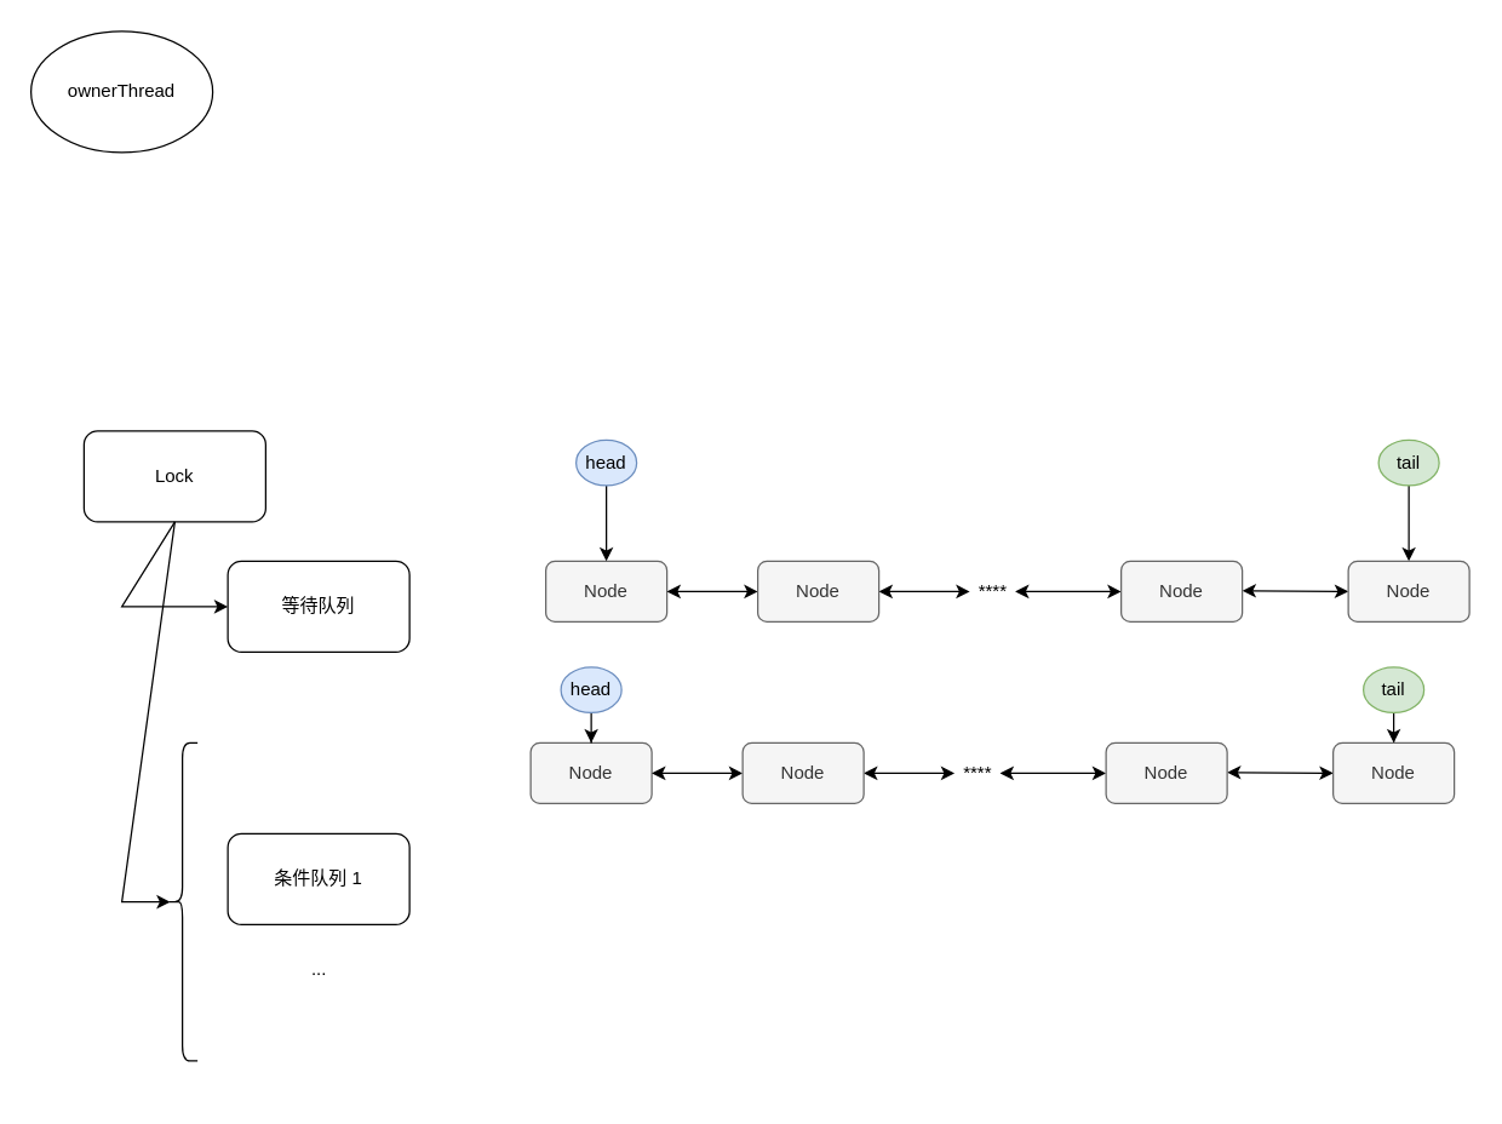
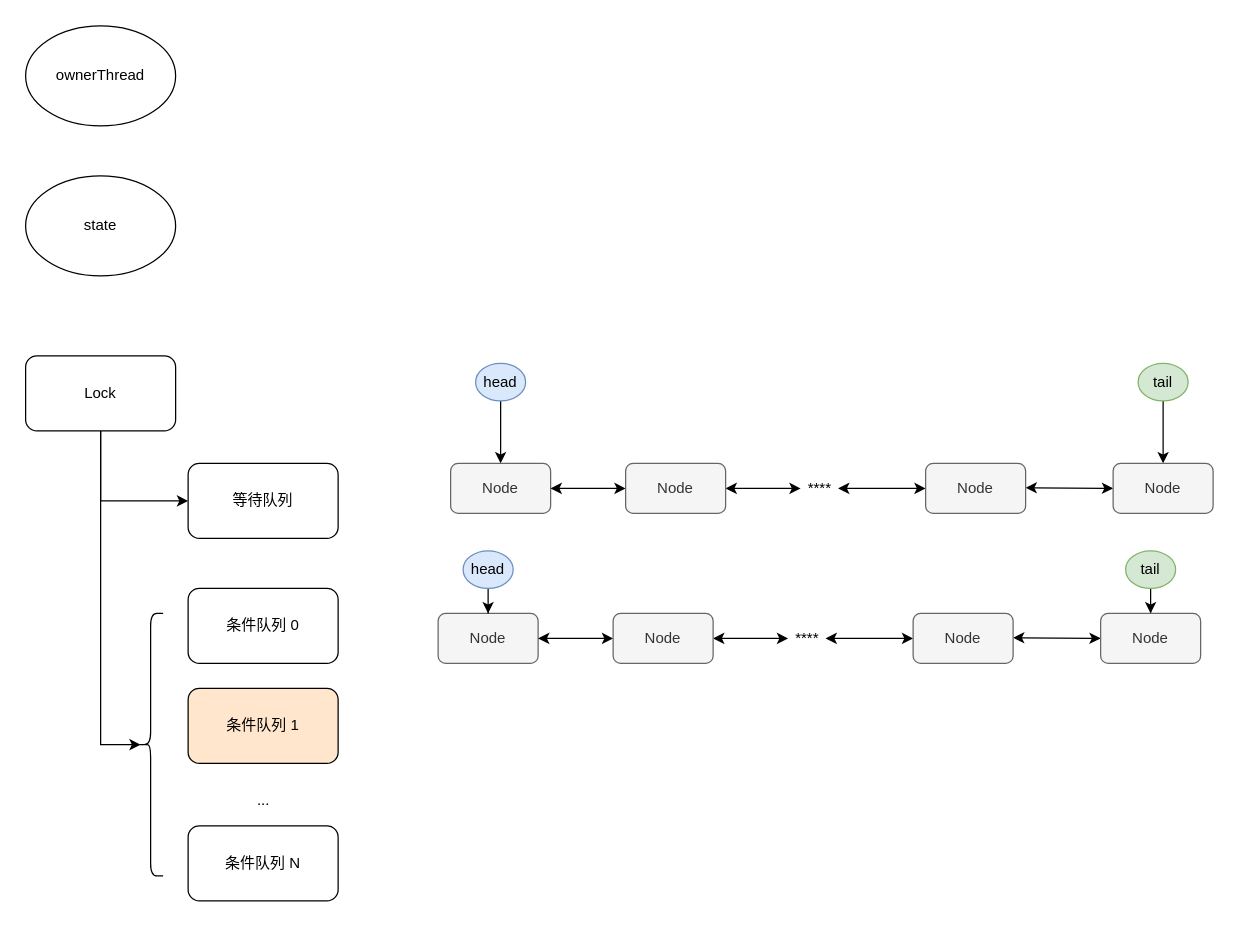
  <mxCell id="0" />
  <mxCell id="1" parent="0" />
+ <mxCell id="2" value="state" style="ellipse;whiteSpace=wrap;html=1;" vertex="1" parent="1"><mxGeometry x="20" y="140" width="120" height="80" as="geometry" /></mxCell>
  <mxCell id="3" value="ownerThread" style="ellipse;whiteSpace=wrap;html=1;" vertex="1" parent="1"><mxGeometry x="20" y="20" width="120" height="80" as="geometry" /></mxCell>
- <mxCell id="4" value="Lock" style="rounded=1;whiteSpace=wrap;html=1;" vertex="1" parent="1"><mxGeometry x="55" y="284" width="120" height="60" as="geometry" /></mxCell>
+ <mxCell id="4" value="Lock" style="rounded=1;whiteSpace=wrap;html=1;" vertex="1" parent="1"><mxGeometry x="20" y="284" width="120" height="60" as="geometry" /></mxCell>
  <mxCell id="5" value="等待队列" style="rounded=1;whiteSpace=wrap;html=1;" vertex="1" parent="1"><mxGeometry x="150" y="370" width="120" height="60" as="geometry" /></mxCell>
- <mxCell id="7" value="条件队列 1" style="rounded=1;whiteSpace=wrap;html=1;" vertex="1" parent="1"><mxGeometry x="150" y="550" width="120" height="60" as="geometry" /></mxCell>
+ <mxCell id="6" value="条件队列 0" style="rounded=1;whiteSpace=wrap;html=1;" vertex="1" parent="1"><mxGeometry x="150" y="470" width="120" height="60" as="geometry" /></mxCell>
+ <mxCell id="7" value="条件队列 1" style="rounded=1;whiteSpace=wrap;html=1;fillColor=#ffe6cc;" vertex="1" parent="1"><mxGeometry x="150" y="550" width="120" height="60" as="geometry" /></mxCell>
  <mxCell id="8" value="..." style="text;html=1;align=center;verticalAlign=middle;resizable=0;points=[];autosize=1;strokeColor=none;fillColor=none;" vertex="1" parent="1"><mxGeometry x="195" y="630" width="30" height="20" as="geometry" /></mxCell>
+ <mxCell id="9" value="条件队列 N" style="rounded=1;whiteSpace=wrap;html=1;" vertex="1" parent="1"><mxGeometry x="150" y="660" width="120" height="60" as="geometry" /></mxCell>
  <mxCell id="10" value="" style="endArrow=classic;html=1;rounded=0;exitX=0.5;exitY=1;exitDx=0;exitDy=0;entryX=0;entryY=0.5;entryDx=0;entryDy=0;" edge="1" parent="1" source="4" target="5"><mxGeometry width="50" height="50" relative="1" as="geometry"><mxPoint x="60" y="450" as="sourcePoint" /><mxPoint x="110" y="400" as="targetPoint" /><Array as="points"><mxPoint x="80" y="400" /><mxPoint x="100" y="400" /></Array></mxGeometry></mxCell>
  <mxCell id="11" value="" style="shape=curlyBracket;whiteSpace=wrap;html=1;rounded=1;" vertex="1" parent="1"><mxGeometry x="110" y="490" width="20" height="210" as="geometry" /></mxCell>
  <mxCell id="12" value="" style="endArrow=classic;html=1;rounded=0;exitX=0.5;exitY=1;exitDx=0;exitDy=0;entryX=0.1;entryY=0.5;entryDx=0;entryDy=0;entryPerimeter=0;" edge="1" parent="1" source="4" target="11"><mxGeometry width="50" height="50" relative="1" as="geometry"><mxPoint x="60" y="460" as="sourcePoint" /><mxPoint x="110" y="410" as="targetPoint" /><Array as="points"><mxPoint x="80" y="595" /></Array></mxGeometry></mxCell>
  <mxCell id="13" value="Node" style="rounded=1;whiteSpace=wrap;html=1;fillColor=#f5f5f5;fontColor=#333333;strokeColor=#666666;" vertex="1" parent="1"><mxGeometry x="360" y="370" width="80" height="40" as="geometry" /></mxCell>
  <mxCell id="14" value="" style="endArrow=classic;startArrow=classic;html=1;rounded=0;exitX=1;exitY=0.5;exitDx=0;exitDy=0;entryX=0;entryY=0.5;entryDx=0;entryDy=0;" edge="1" parent="1" source="13" target="22"><mxGeometry width="50" height="50" relative="1" as="geometry"><mxPoint x="470" y="440" as="sourcePoint" /><mxPoint x="510" y="390" as="targetPoint" /></mxGeometry></mxCell>
  <mxCell id="15" value="****" style="text;html=1;align=center;verticalAlign=middle;resizable=0;points=[];autosize=1;strokeColor=none;fillColor=none;" vertex="1" parent="1"><mxGeometry x="640" y="380" width="30" height="20" as="geometry" /></mxCell>
  <mxCell id="16" value="" style="endArrow=classic;startArrow=classic;html=1;rounded=0;exitX=1;exitY=0.5;exitDx=0;exitDy=0;entryX=0;entryY=0.5;entryDx=0;entryDy=0;" edge="1" parent="1" target="24"><mxGeometry width="50" height="50" relative="1" as="geometry"><mxPoint x="820" y="389.5" as="sourcePoint" /><mxPoint x="870" y="389.5" as="targetPoint" /></mxGeometry></mxCell>
  <mxCell id="17" value="" style="endArrow=classic;startArrow=classic;html=1;rounded=0;exitX=1;exitY=0.5;exitDx=0;exitDy=0;" edge="1" parent="1" source="22"><mxGeometry width="50" height="50" relative="1" as="geometry"><mxPoint x="590" y="390" as="sourcePoint" /><mxPoint x="640" y="390" as="targetPoint" /></mxGeometry></mxCell>
  <mxCell id="18" value="" style="endArrow=classic;startArrow=classic;html=1;rounded=0;" edge="1" parent="1" source="15"><mxGeometry width="50" height="50" relative="1" as="geometry"><mxPoint x="780" y="480" as="sourcePoint" /><mxPoint x="740" y="390" as="targetPoint" /></mxGeometry></mxCell>
  <mxCell id="19" style="edgeStyle=orthogonalEdgeStyle;rounded=0;orthogonalLoop=1;jettySize=auto;html=1;entryX=0.5;entryY=0;entryDx=0;entryDy=0;" edge="1" parent="1" source="20" target="13"><mxGeometry relative="1" as="geometry" /></mxCell>
  <mxCell id="20" value="head" style="ellipse;whiteSpace=wrap;html=1;fillColor=#dae8fc;strokeColor=#6c8ebf;" vertex="1" parent="1"><mxGeometry x="380" y="290" width="40" height="30" as="geometry" /></mxCell>
  <mxCell id="21" style="edgeStyle=orthogonalEdgeStyle;rounded=0;orthogonalLoop=1;jettySize=auto;html=1;entryX=0.5;entryY=0;entryDx=0;entryDy=0;startArrow=none;" edge="1" parent="1" source="25" target="24"><mxGeometry relative="1" as="geometry"><mxPoint x="930" y="290" as="sourcePoint" /><mxPoint x="940" y="354" as="targetPoint" /></mxGeometry></mxCell>
  <mxCell id="22" value="Node" style="rounded=1;whiteSpace=wrap;html=1;fillColor=#f5f5f5;fontColor=#333333;strokeColor=#666666;" vertex="1" parent="1"><mxGeometry x="500" y="370" width="80" height="40" as="geometry" /></mxCell>
  <mxCell id="23" value="Node" style="rounded=1;whiteSpace=wrap;html=1;fillColor=#f5f5f5;fontColor=#333333;strokeColor=#666666;" vertex="1" parent="1"><mxGeometry x="740" y="370" width="80" height="40" as="geometry" /></mxCell>
  <mxCell id="24" value="Node" style="rounded=1;whiteSpace=wrap;html=1;fillColor=#f5f5f5;fontColor=#333333;strokeColor=#666666;" vertex="1" parent="1"><mxGeometry x="890" y="370" width="80" height="40" as="geometry" /></mxCell>
  <mxCell id="25" value="tail" style="ellipse;whiteSpace=wrap;html=1;fillColor=#d5e8d4;strokeColor=#82b366;" vertex="1" parent="1"><mxGeometry x="910" y="290" width="40" height="30" as="geometry" /></mxCell>
  <mxCell id="26" value="" style="edgeStyle=orthogonalEdgeStyle;rounded=0;orthogonalLoop=1;jettySize=auto;html=1;entryX=0.5;entryY=0;entryDx=0;entryDy=0;endArrow=none;" edge="1" parent="1" target="25"><mxGeometry relative="1" as="geometry"><mxPoint x="930" y="290" as="sourcePoint" /><mxPoint x="930" y="370" as="targetPoint" /></mxGeometry></mxCell>
  <mxCell id="27" value="Node" style="rounded=1;whiteSpace=wrap;html=1;fillColor=#f5f5f5;fontColor=#333333;strokeColor=#666666;" vertex="1" parent="1"><mxGeometry x="350" y="490" width="80" height="40" as="geometry" /></mxCell>
  <mxCell id="28" value="" style="endArrow=classic;startArrow=classic;html=1;rounded=0;exitX=1;exitY=0.5;exitDx=0;exitDy=0;entryX=0;entryY=0.5;entryDx=0;entryDy=0;" edge="1" parent="1" source="27" target="36"><mxGeometry width="50" height="50" relative="1" as="geometry"><mxPoint x="460" y="560" as="sourcePoint" /><mxPoint x="500" y="510" as="targetPoint" /></mxGeometry></mxCell>
  <mxCell id="29" value="****" style="text;html=1;align=center;verticalAlign=middle;resizable=0;points=[];autosize=1;strokeColor=none;fillColor=none;" vertex="1" parent="1"><mxGeometry x="630" y="500" width="30" height="20" as="geometry" /></mxCell>
  <mxCell id="30" value="" style="endArrow=classic;startArrow=classic;html=1;rounded=0;exitX=1;exitY=0.5;exitDx=0;exitDy=0;entryX=0;entryY=0.5;entryDx=0;entryDy=0;" edge="1" parent="1" target="38"><mxGeometry width="50" height="50" relative="1" as="geometry"><mxPoint x="810" y="509.5" as="sourcePoint" /><mxPoint x="860" y="509.5" as="targetPoint" /></mxGeometry></mxCell>
  <mxCell id="31" value="" style="endArrow=classic;startArrow=classic;html=1;rounded=0;exitX=1;exitY=0.5;exitDx=0;exitDy=0;" edge="1" parent="1" source="36"><mxGeometry width="50" height="50" relative="1" as="geometry"><mxPoint x="580" y="510" as="sourcePoint" /><mxPoint x="630" y="510" as="targetPoint" /></mxGeometry></mxCell>
  <mxCell id="32" value="" style="endArrow=classic;startArrow=classic;html=1;rounded=0;" edge="1" parent="1" source="29"><mxGeometry width="50" height="50" relative="1" as="geometry"><mxPoint x="770" y="600" as="sourcePoint" /><mxPoint x="730" y="510" as="targetPoint" /></mxGeometry></mxCell>
  <mxCell id="33" style="edgeStyle=orthogonalEdgeStyle;rounded=0;orthogonalLoop=1;jettySize=auto;html=1;entryX=0.5;entryY=0;entryDx=0;entryDy=0;" edge="1" parent="1" source="34" target="27"><mxGeometry relative="1" as="geometry" /></mxCell>
  <mxCell id="34" value="head" style="ellipse;whiteSpace=wrap;html=1;fillColor=#dae8fc;strokeColor=#6c8ebf;" vertex="1" parent="1"><mxGeometry x="370" y="440" width="40" height="30" as="geometry" /></mxCell>
  <mxCell id="35" style="edgeStyle=orthogonalEdgeStyle;rounded=0;orthogonalLoop=1;jettySize=auto;html=1;entryX=0.5;entryY=0;entryDx=0;entryDy=0;startArrow=none;" edge="1" parent="1" source="39" target="38"><mxGeometry relative="1" as="geometry"><mxPoint x="920" y="410" as="sourcePoint" /><mxPoint x="930" y="474" as="targetPoint" /></mxGeometry></mxCell>
  <mxCell id="36" value="Node" style="rounded=1;whiteSpace=wrap;html=1;fillColor=#f5f5f5;fontColor=#333333;strokeColor=#666666;" vertex="1" parent="1"><mxGeometry x="490" y="490" width="80" height="40" as="geometry" /></mxCell>
  <mxCell id="37" value="Node" style="rounded=1;whiteSpace=wrap;html=1;fillColor=#f5f5f5;fontColor=#333333;strokeColor=#666666;" vertex="1" parent="1"><mxGeometry x="730" y="490" width="80" height="40" as="geometry" /></mxCell>
  <mxCell id="38" value="Node" style="rounded=1;whiteSpace=wrap;html=1;fillColor=#f5f5f5;fontColor=#333333;strokeColor=#666666;" vertex="1" parent="1"><mxGeometry x="880" y="490" width="80" height="40" as="geometry" /></mxCell>
  <mxCell id="39" value="tail" style="ellipse;whiteSpace=wrap;html=1;fillColor=#d5e8d4;strokeColor=#82b366;" vertex="1" parent="1"><mxGeometry x="900" y="440" width="40" height="30" as="geometry" /></mxCell>
